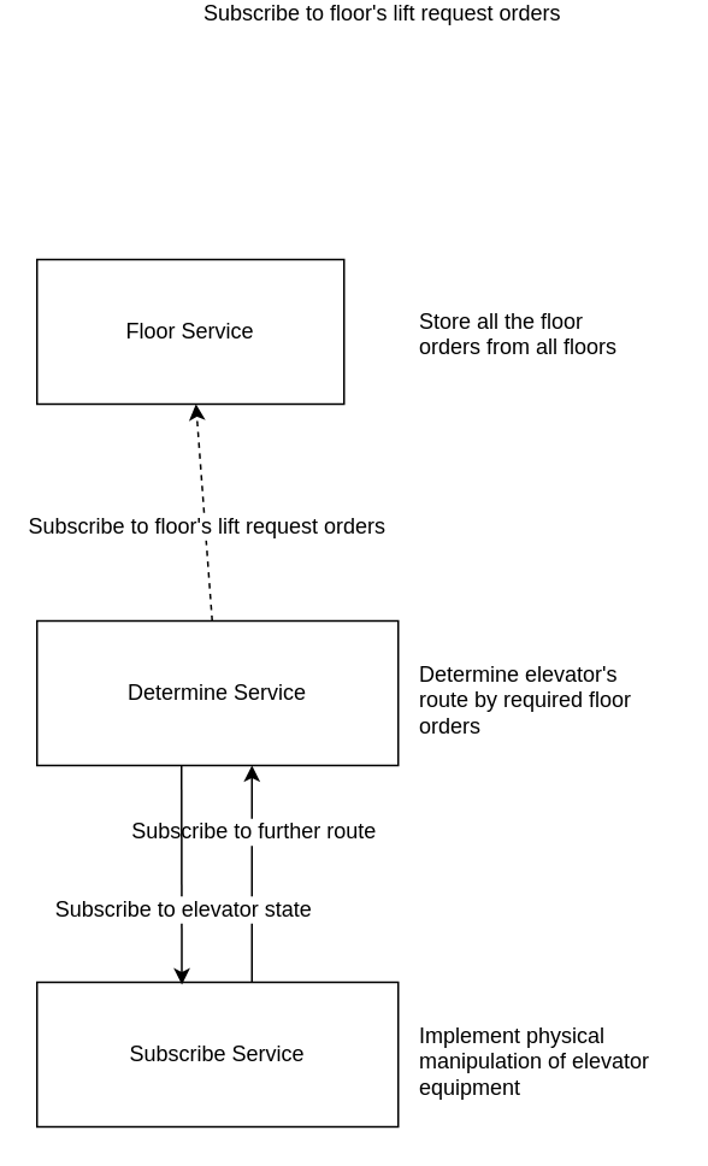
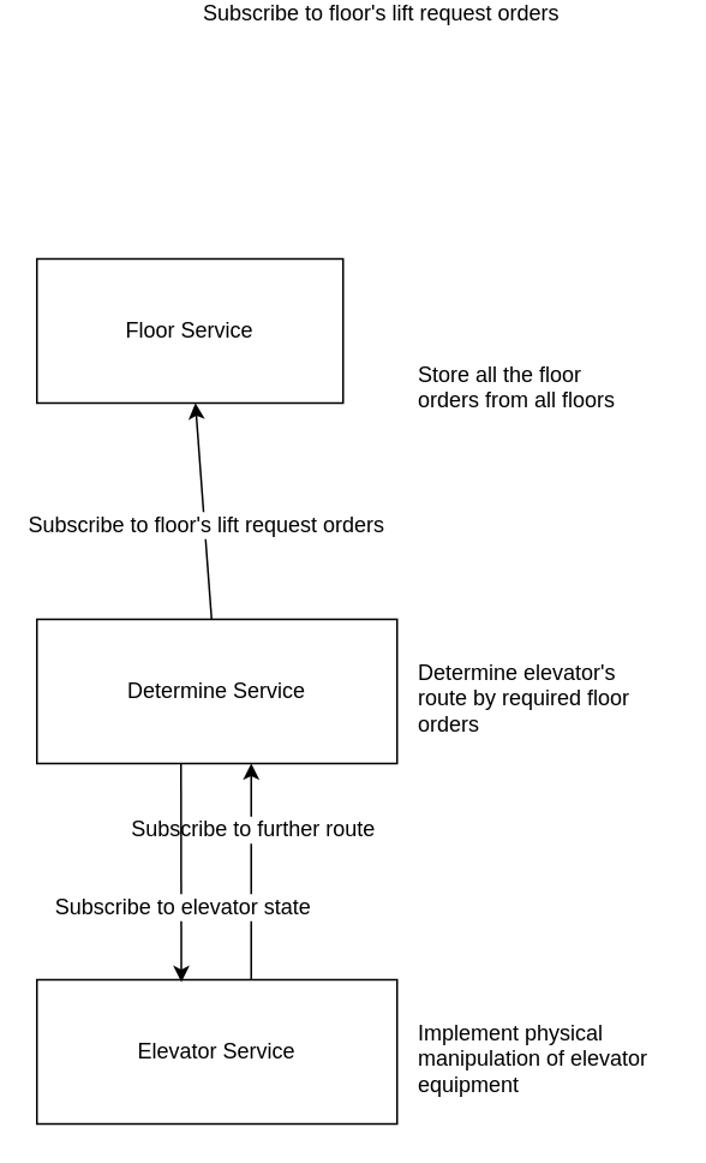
  <mxCell id="0" />
  <mxCell id="1" parent="0" />
  <mxCell id="2" value="Floor Service" style="rounded=0;whiteSpace=wrap;html=1;" vertex="1" parent="1"><mxGeometry x="20" y="20" width="170" height="80" as="geometry" /></mxCell>
  <mxCell id="3" style="edgeStyle=none;rounded=0;orthogonalLoop=1;jettySize=auto;html=1;" edge="1" parent="1"><mxGeometry relative="1" as="geometry"><mxPoint x="139" y="420" as="sourcePoint" /><mxPoint x="139" y="300" as="targetPoint" /></mxGeometry></mxCell>
  <mxCell id="4" value="Subscribe to further route" style="text;html=1;resizable=0;points=[];align=center;verticalAlign=middle;labelBackgroundColor=#ffffff;" vertex="1" connectable="0" parent="3"><mxGeometry x="0.396" relative="1" as="geometry"><mxPoint as="offset" /></mxGeometry></mxCell>
- <mxCell id="5" value="Subscribe Service" style="rounded=0;whiteSpace=wrap;html=1;" vertex="1" parent="1"><mxGeometry x="20" y="420" width="200" height="80" as="geometry" /></mxCell>
- <mxCell id="6" style="edgeStyle=none;rounded=0;orthogonalLoop=1;jettySize=auto;html=1;dashed=1;" edge="1" parent="1" source="10" target="2"><mxGeometry relative="1" as="geometry" /></mxCell>
+ <mxCell id="5" value="Elevator Service" style="rounded=0;whiteSpace=wrap;html=1;" vertex="1" parent="1"><mxGeometry x="20" y="420" width="200" height="80" as="geometry" /></mxCell>
+ <mxCell id="6" style="edgeStyle=none;rounded=0;orthogonalLoop=1;jettySize=auto;html=1;" edge="1" parent="1" source="10" target="2"><mxGeometry relative="1" as="geometry" /></mxCell>
  <mxCell id="7" value="Subscribe to floor's lift request orders" style="text;html=1;resizable=0;points=[];align=center;verticalAlign=middle;labelBackgroundColor=#ffffff;" vertex="1" connectable="0" parent="6"><mxGeometry x="-0.117" relative="1" as="geometry"><mxPoint as="offset" /></mxGeometry></mxCell>
  <mxCell id="8" style="edgeStyle=none;rounded=0;orthogonalLoop=1;jettySize=auto;html=1;entryX=0.401;entryY=0.016;entryDx=0;entryDy=0;entryPerimeter=0;" edge="1" parent="1" target="5"><mxGeometry relative="1" as="geometry"><mxPoint x="100" y="300" as="sourcePoint" /></mxGeometry></mxCell>
  <mxCell id="9" value="Subscribe to elevator state" style="text;html=1;resizable=0;points=[];align=center;verticalAlign=middle;labelBackgroundColor=#ffffff;" vertex="1" connectable="0" parent="8"><mxGeometry x="0.161" relative="1" as="geometry"><mxPoint y="9.5" as="offset" /></mxGeometry></mxCell>
  <mxCell id="10" value="Determine Service" style="rounded=0;whiteSpace=wrap;html=1;" vertex="1" parent="1"><mxGeometry x="20" y="220" width="200" height="80" as="geometry" /></mxCell>
  <mxCell id="11" value="Subscribe to floor's lift request orders" style="text;html=1;resizable=0;points=[];align=center;verticalAlign=middle;labelBackgroundColor=#ffffff;" vertex="1" connectable="0" parent="1"><mxGeometry x="-0.117" relative="1" as="geometry"><mxPoint x="210" y="-117" as="offset" /></mxGeometry></mxCell>
- <mxCell id="12" value="Store all the floor &lt;br&gt;orders from all floors" style="text;html=1;resizable=0;points=[];autosize=1;align=left;verticalAlign=top;spacingTop=-4;" vertex="1" parent="1"><mxGeometry x="230" y="45" width="120" height="30" as="geometry" /></mxCell>
+ <mxCell id="12" value="Store all the floor &lt;br&gt;orders from all floors" style="text;html=1;resizable=0;points=[];autosize=1;align=left;verticalAlign=top;spacingTop=-4;" vertex="1" parent="1"><mxGeometry x="230" y="75" width="120" height="30" as="geometry" /></mxCell>
  <mxCell id="13" value="Determine elevator's&lt;br&gt;route by required floor&lt;br&gt;orders" style="text;html=1;resizable=0;points=[];autosize=1;align=left;verticalAlign=top;spacingTop=-4;" vertex="1" parent="1"><mxGeometry x="230" y="240" width="130" height="40" as="geometry" /></mxCell>
  <mxCell id="14" value="Implement physical&lt;br&gt;manipulation of elevator&lt;br&gt;equipment" style="text;html=1;resizable=0;points=[];autosize=1;align=left;verticalAlign=top;spacingTop=-4;" vertex="1" parent="1"><mxGeometry x="230" y="440" width="140" height="40" as="geometry" /></mxCell>
